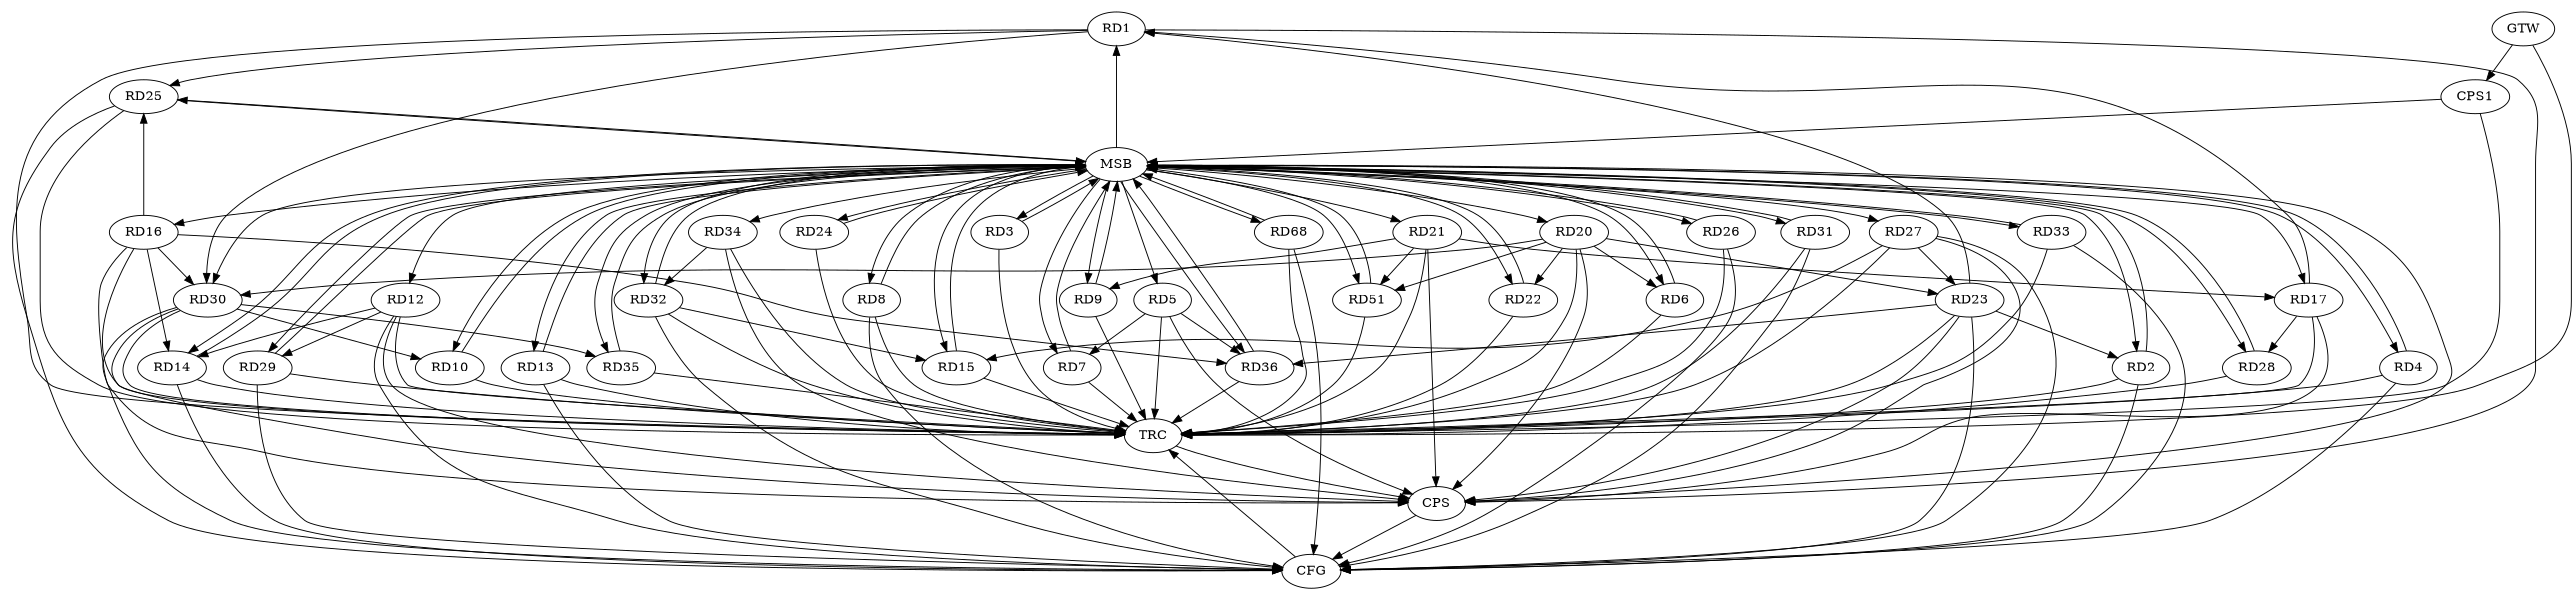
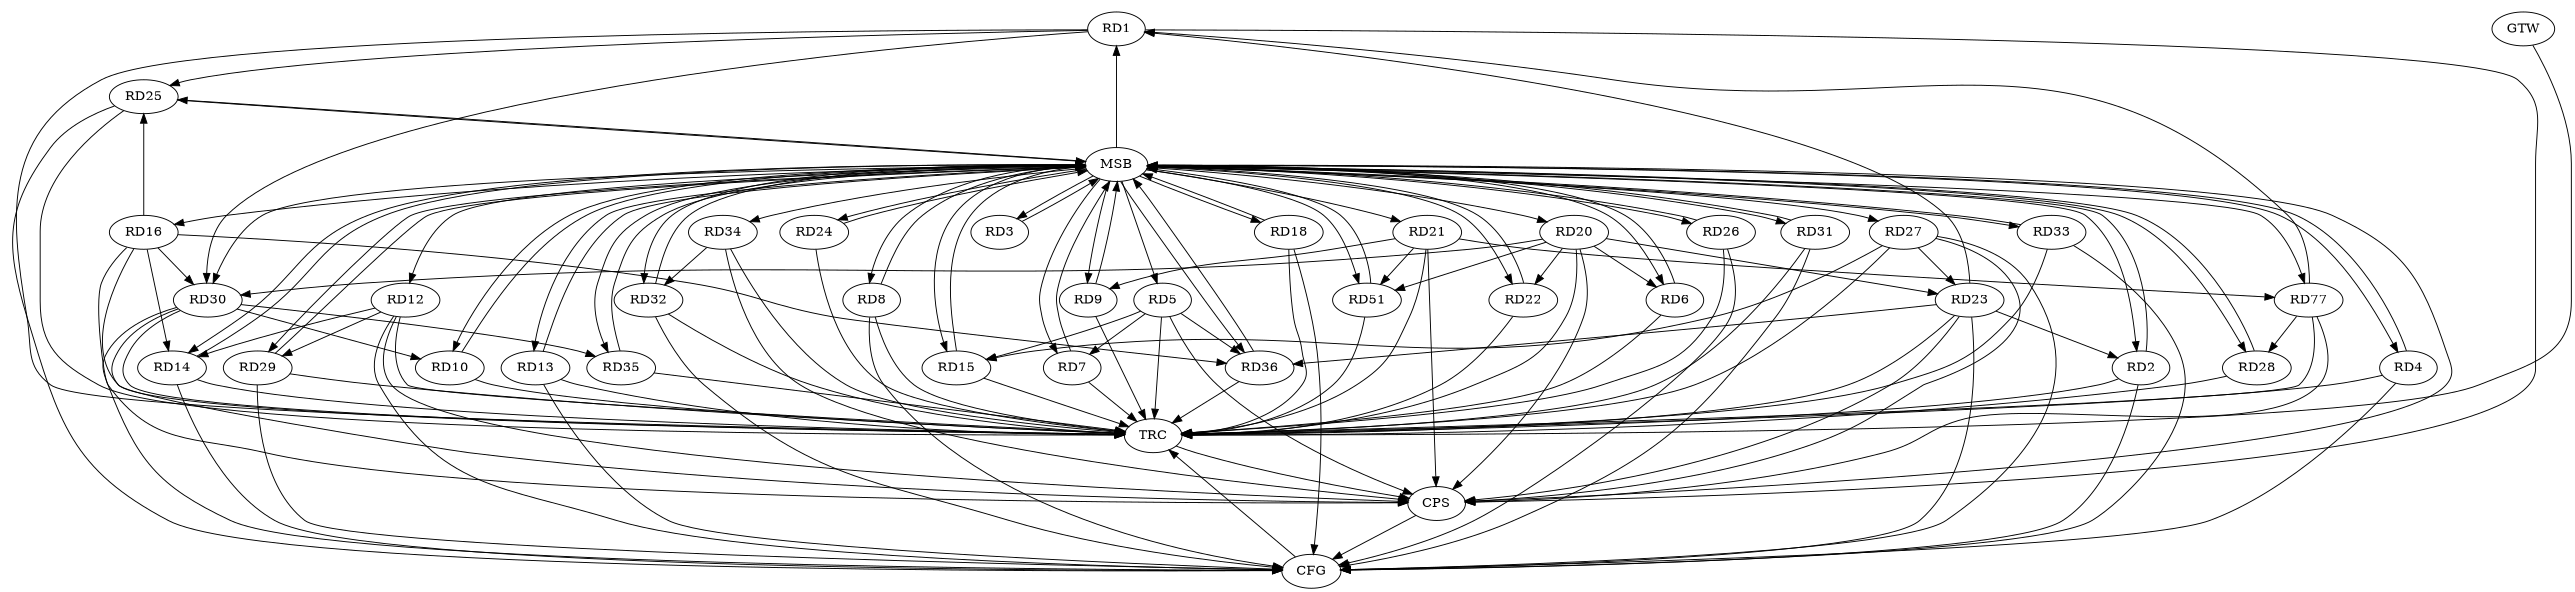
  strict digraph {
    n1 [label=RD1]
    n2 [label=RD25]
    n3 [label=RD30]
    n4 [label=CPS]
    n5 [label=TRC]
    n6 [label=MSB]
    n7 [label=CFG]
    n8 [label=RD10]
    n9 [label=RD35]
    n10 [label=RD2]
    n11 [label=RD3]
    n12 [label=RD4]
    n13 [label=RD5]
    n14 [label=RD7]
    n15 [label=RD15]
    n16 [label=RD36]
    n17 [label=RD6]
    n18 [label=RD8]
    n19 [label=RD9]
    n20 [label=RD51]
    n21 [label=RD12]
    n22 [label=RD14]
    n23 [label=RD29]
    n24 [label=RD13]
    n25 [label=RD16]
-   n26 [label=RD17]
+   n26 [label=RD77]
    n27 [label=RD28]
-   n28 [label=RD68]
+   n28 [label=RD18]
    n29 [label=RD20]
    n30 [label=RD22]
    n31 [label=RD21]
    n32 [label=RD24]
    n33 [label=RD26]
    n34 [label=RD27]
    n35 [label=RD31]
    n36 [label=RD32]
    n37 [label=RD33]
    n38 [label=RD34]
    n39 [label=RD23]
-   n40 [label=CPS1]
    n41 [label=GTW]
    n1 -> n2
    n1 -> n3
    n1 -> n4
    n1 -> n5
    n2 -> n5
    n2 -> n6
    n2 -> n7
    n3 -> n4
    n3 -> n5
    n3 -> n7
    n3 -> n8
    n3 -> n9
    n4 -> n7
    n5 -> n4
    n6 -> n1
    n6 -> n2
    n6 -> n3
    n6 -> n4
    n6 -> n8
    n6 -> n9
    n6 -> n10
    n6 -> n11
    n6 -> n12
    n6 -> n13
    n6 -> n14
    n6 -> n15
    n6 -> n16
    n6 -> n17
    n6 -> n18
    n6 -> n19
    n6 -> n20
    n6 -> n21
    n6 -> n22
    n6 -> n23
    n6 -> n24
    n6 -> n25
    n6 -> n26
    n6 -> n27
    n6 -> n28
    n6 -> n29
    n6 -> n30
    n6 -> n31
    n6 -> n32
    n6 -> n33
    n6 -> n34
    n6 -> n35
    n6 -> n36
    n6 -> n37
    n6 -> n38
    n7 -> n5
    n8 -> n5
    n8 -> n6
    n9 -> n5
    n9 -> n6
    n10 -> n5
    n10 -> n6
    n10 -> n7
-   n11 -> n5
    n11 -> n6
    n12 -> n5
    n12 -> n6
    n12 -> n7
    n13 -> n4
    n13 -> n5
    n13 -> n14
-   n36 -> n15
+   n13 -> n15
    n13 -> n16
    n14 -> n5
    n14 -> n6
    n15 -> n5
    n15 -> n6
    n16 -> n5
    n16 -> n6
    n17 -> n5
    n17 -> n6
    n18 -> n5
    n18 -> n6
    n18 -> n7
    n19 -> n5
    n19 -> n6
    n20 -> n5
    n20 -> n6
    n21 -> n4
    n21 -> n5
    n21 -> n7
    n21 -> n22
    n21 -> n23
    n22 -> n5
    n22 -> n6
    n22 -> n7
    n23 -> n5
    n23 -> n6
    n23 -> n7
    n24 -> n5
    n24 -> n6
    n24 -> n7
    n25 -> n2
    n25 -> n3
    n25 -> n4
    n25 -> n5
    n25 -> n16
    n25 -> n22
    n26 -> n1
    n26 -> n4
    n26 -> n5
    n26 -> n27
    n27 -> n5
    n27 -> n6
    n28 -> n5
    n28 -> n6
    n28 -> n7
    n29 -> n3
    n29 -> n4
    n29 -> n5
    n29 -> n17
    n29 -> n20
    n29 -> n30
    n29 -> n39
    n30 -> n5
    n30 -> n6
    n31 -> n4
    n31 -> n5
    n31 -> n19
    n31 -> n20
    n31 -> n26
    n32 -> n5
    n32 -> n6
    n33 -> n5
    n33 -> n6
    n33 -> n7
    n34 -> n4
    n34 -> n5
    n34 -> n7
    n34 -> n15
    n34 -> n39
    n35 -> n5
    n35 -> n6
    n35 -> n7
    n36 -> n5
    n36 -> n6
    n36 -> n7
    n37 -> n5
    n37 -> n6
    n37 -> n7
    n38 -> n4
    n38 -> n5
    n38 -> n36
    n39 -> n1
    n39 -> n4
    n39 -> n5
    n39 -> n7
    n39 -> n10
    n39 -> n16
-   n40 -> n5
-   n40 -> n6
    n41 -> n5
-   n41 -> n40
  }
